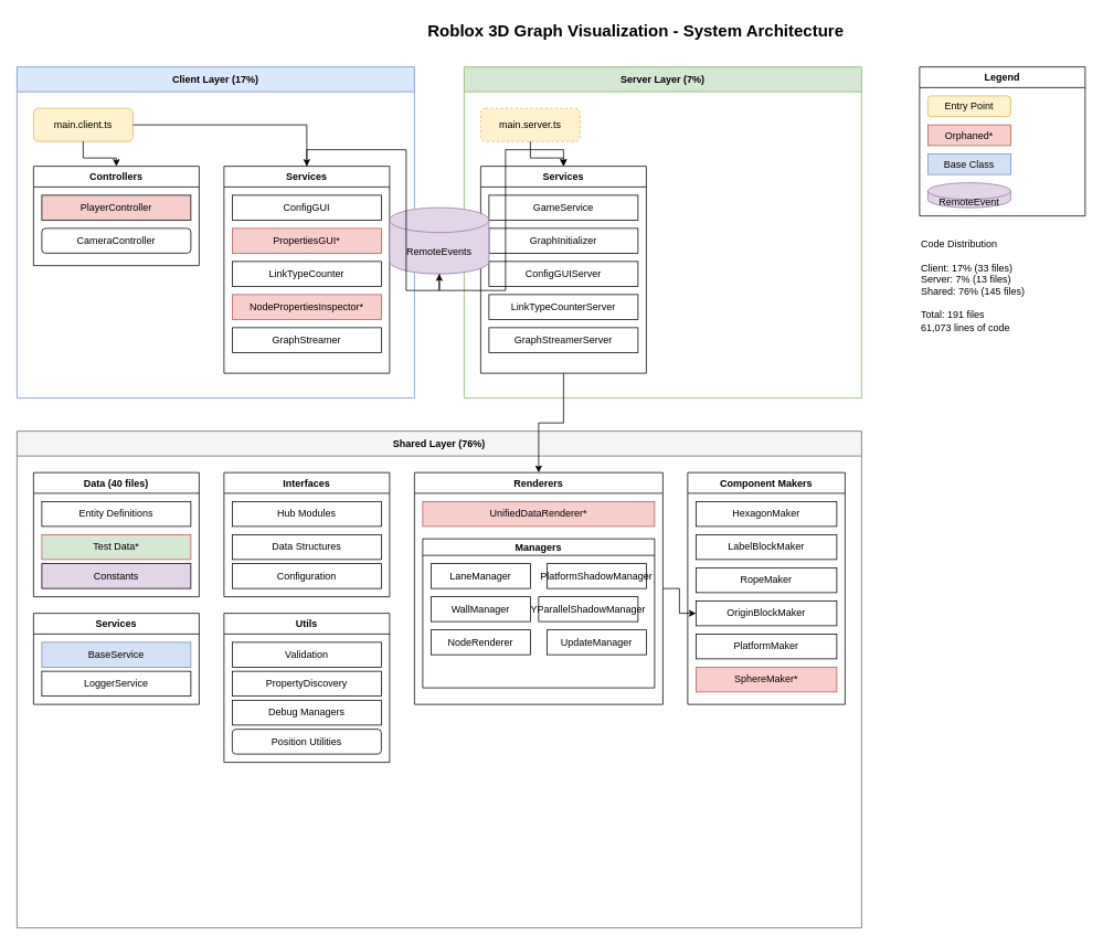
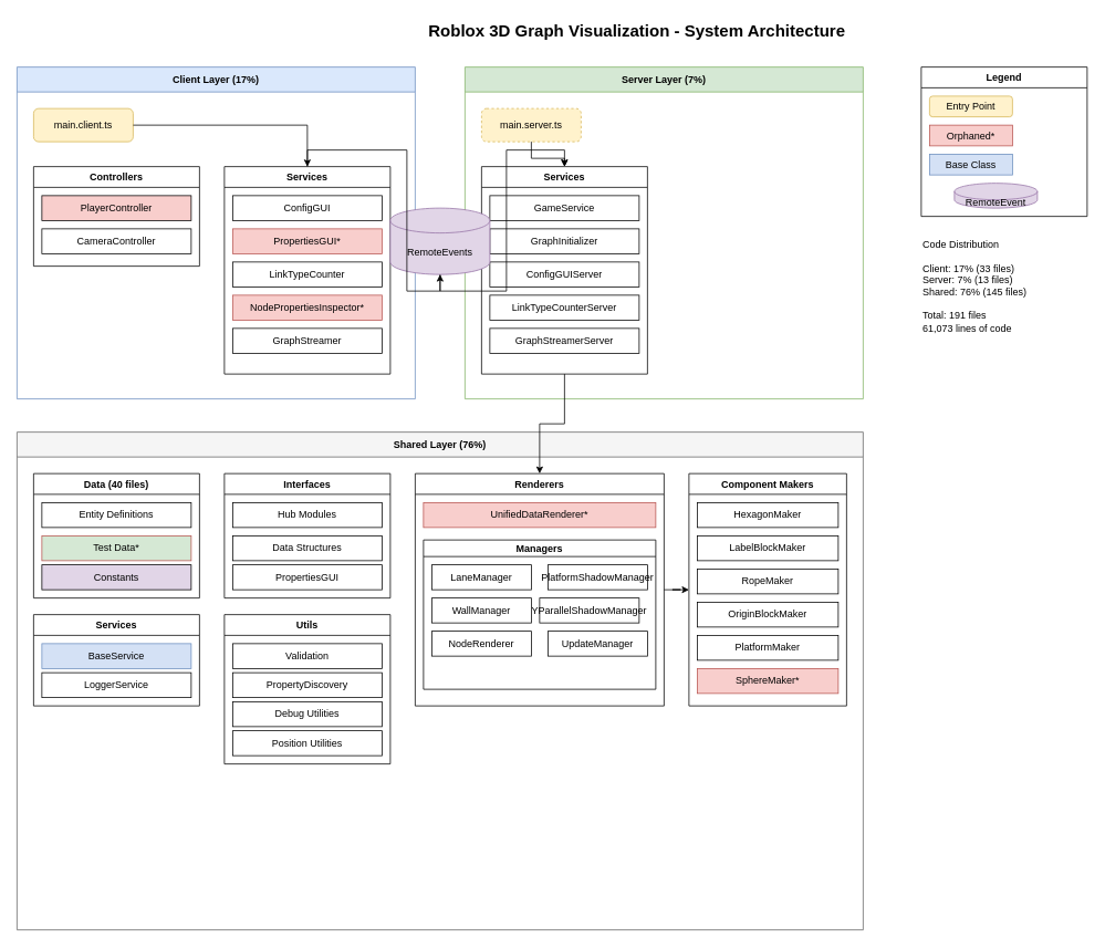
  <mxCell id="0" />
  <mxCell id="1" parent="0" />
  <mxCell id="2" value="Roblox 3D Graph Visualization - System Architecture" style="text;html=1;align=center;verticalAlign=middle;fontStyle=1;fontSize=20;" vertex="1" parent="1"><mxGeometry x="540" y="20" width="454" height="30" as="geometry" /></mxCell>
  <mxCell id="3" value="Client Layer (17%)" style="swimlane;horizontal=1;startSize=30;fillColor=#dae8fc;strokeColor=#6c8ebf;" vertex="1" parent="1"><mxGeometry x="20" y="80" width="480" height="400" as="geometry" /></mxCell>
  <mxCell id="4" value="main.client.ts" style="rounded=1;whiteSpace=wrap;html=1;fillColor=#fff2cc;strokeColor=#d6b656;" vertex="1" parent="3"><mxGeometry x="20" y="50" width="120" height="40" as="geometry" /></mxCell>
  <mxCell id="5" value="Controllers" style="swimlane;horizontal=1;startSize=25;" vertex="1" parent="3"><mxGeometry x="20" y="120" width="200" height="120" as="geometry" /></mxCell>
  <mxCell id="6" value="PlayerController" style="rounded=0;whiteSpace=wrap;html=1;fillColor=#f8cecc;" vertex="1" parent="5"><mxGeometry x="10" y="35" width="180" height="30" as="geometry" /></mxCell>
- <mxCell id="7" value="CameraController" style="whiteSpace=wrap;html=1;rounded=1;" vertex="1" parent="5"><mxGeometry x="10" y="75" width="180" height="30" as="geometry" /></mxCell>
+ <mxCell id="7" value="CameraController" style="rounded=0;whiteSpace=wrap;html=1;" vertex="1" parent="5"><mxGeometry x="10" y="75" width="180" height="30" as="geometry" /></mxCell>
  <mxCell id="8" value="Services" style="swimlane;horizontal=1;startSize=25;" vertex="1" parent="3"><mxGeometry x="250" y="120" width="200" height="250" as="geometry" /></mxCell>
  <mxCell id="9" value="ConfigGUI" style="rounded=0;whiteSpace=wrap;html=1;" vertex="1" parent="8"><mxGeometry x="10" y="35" width="180" height="30" as="geometry" /></mxCell>
  <mxCell id="10" value="PropertiesGUI*" style="rounded=0;whiteSpace=wrap;html=1;fillColor=#f8cecc;strokeColor=#b85450;" vertex="1" parent="8"><mxGeometry x="10" y="75" width="180" height="30" as="geometry" /></mxCell>
  <mxCell id="11" value="LinkTypeCounter" style="rounded=0;whiteSpace=wrap;html=1;" vertex="1" parent="8"><mxGeometry x="10" y="115" width="180" height="30" as="geometry" /></mxCell>
  <mxCell id="12" value="NodePropertiesInspector*" style="rounded=0;whiteSpace=wrap;html=1;fillColor=#f8cecc;strokeColor=#b85450;" vertex="1" parent="8"><mxGeometry x="10" y="155" width="180" height="30" as="geometry" /></mxCell>
  <mxCell id="13" value="GraphStreamer" style="rounded=0;whiteSpace=wrap;html=1;" vertex="1" parent="8"><mxGeometry x="10" y="195" width="180" height="30" as="geometry" /></mxCell>
  <mxCell id="14" value="Server Layer (7%)" style="swimlane;horizontal=1;startSize=30;fillColor=#d5e8d4;strokeColor=#82b366;" vertex="1" parent="1"><mxGeometry x="560" y="80" width="480" height="400" as="geometry" /></mxCell>
  <mxCell id="15" value="main.server.ts" style="rounded=1;whiteSpace=wrap;html=1;fillColor=#fff2cc;strokeColor=#d6b656;dashed=1;" vertex="1" parent="14"><mxGeometry x="20" y="50" width="120" height="40" as="geometry" /></mxCell>
  <mxCell id="16" value="Services" style="swimlane;horizontal=1;startSize=25;" vertex="1" parent="14"><mxGeometry x="20" y="120" width="200" height="250" as="geometry" /></mxCell>
  <mxCell id="17" value="GameService" style="rounded=0;whiteSpace=wrap;html=1;" vertex="1" parent="16"><mxGeometry x="10" y="35" width="180" height="30" as="geometry" /></mxCell>
  <mxCell id="18" value="GraphInitializer" style="rounded=0;whiteSpace=wrap;html=1;" vertex="1" parent="16"><mxGeometry x="10" y="75" width="180" height="30" as="geometry" /></mxCell>
  <mxCell id="19" value="ConfigGUIServer" style="rounded=0;whiteSpace=wrap;html=1;" vertex="1" parent="16"><mxGeometry x="10" y="115" width="180" height="30" as="geometry" /></mxCell>
  <mxCell id="20" value="LinkTypeCounterServer" style="rounded=0;whiteSpace=wrap;html=1;" vertex="1" parent="16"><mxGeometry x="10" y="155" width="180" height="30" as="geometry" /></mxCell>
  <mxCell id="21" value="GraphStreamerServer" style="rounded=0;whiteSpace=wrap;html=1;" vertex="1" parent="16"><mxGeometry x="10" y="195" width="180" height="30" as="geometry" /></mxCell>
  <mxCell id="22" value="RemoteEvents" style="shape=cylinder3;whiteSpace=wrap;html=1;boundedLbl=1;backgroundOutline=1;size=15;fillColor=#e1d5e7;strokeColor=#9673a6;" vertex="1" parent="1"><mxGeometry x="470" y="250" width="120" height="80" as="geometry" /></mxCell>
  <mxCell id="23" value="Shared Layer (76%)" style="swimlane;horizontal=1;startSize=30;fillColor=#f5f5f5;strokeColor=#666666;" vertex="1" parent="1"><mxGeometry x="20" y="520" width="1020" height="600" as="geometry" /></mxCell>
  <mxCell id="24" value="Data (40 files)" style="swimlane;horizontal=1;startSize=25;" vertex="1" parent="23"><mxGeometry x="20" y="50" width="200" height="150" as="geometry" /></mxCell>
  <mxCell id="25" value="Entity Definitions" style="rounded=0;whiteSpace=wrap;html=1;" vertex="1" parent="24"><mxGeometry x="10" y="35" width="180" height="30" as="geometry" /></mxCell>
  <mxCell id="26" value="Test Data*" style="rounded=0;whiteSpace=wrap;html=1;fillColor=#d5e8d4;strokeColor=#b85450;" vertex="1" parent="24"><mxGeometry x="10" y="75" width="180" height="30" as="geometry" /></mxCell>
  <mxCell id="27" value="Constants" style="rounded=0;whiteSpace=wrap;html=1;fillColor=#e1d5e7;" vertex="1" parent="24"><mxGeometry x="10" y="110" width="180" height="30" as="geometry" /></mxCell>
  <mxCell id="28" value="Interfaces" style="swimlane;horizontal=1;startSize=25;" vertex="1" parent="23"><mxGeometry x="250" y="50" width="200" height="150" as="geometry" /></mxCell>
  <mxCell id="29" value="Hub Modules" style="rounded=0;whiteSpace=wrap;html=1;" vertex="1" parent="28"><mxGeometry x="10" y="35" width="180" height="30" as="geometry" /></mxCell>
  <mxCell id="30" value="Data Structures" style="rounded=0;whiteSpace=wrap;html=1;" vertex="1" parent="28"><mxGeometry x="10" y="75" width="180" height="30" as="geometry" /></mxCell>
- <mxCell id="31" value="Configuration" style="rounded=0;whiteSpace=wrap;html=1;" vertex="1" parent="28"><mxGeometry x="10" y="110" width="180" height="30" as="geometry" /></mxCell>
+ <mxCell id="31" value="PropertiesGUI" style="rounded=0;whiteSpace=wrap;html=1;" vertex="1" parent="28"><mxGeometry x="10" y="110" width="180" height="30" as="geometry" /></mxCell>
  <mxCell id="32" value="Renderers" style="swimlane;horizontal=1;startSize=25;" vertex="1" parent="23"><mxGeometry x="480" y="50" width="300" height="280" as="geometry" /></mxCell>
  <mxCell id="33" value="UnifiedDataRenderer*" style="rounded=0;whiteSpace=wrap;html=1;fillColor=#f8cecc;strokeColor=#b85450;" vertex="1" parent="32"><mxGeometry x="10" y="35" width="280" height="30" as="geometry" /></mxCell>
  <mxCell id="34" value="Managers" style="swimlane;horizontal=1;startSize=20;" vertex="1" parent="32"><mxGeometry x="10" y="80" width="280" height="180" as="geometry" /></mxCell>
  <mxCell id="35" value="LaneManager" style="rounded=0;whiteSpace=wrap;html=1;" vertex="1" parent="34"><mxGeometry x="10" y="30" width="120" height="30" as="geometry" /></mxCell>
  <mxCell id="36" value="PlatformShadowManager" style="rounded=0;whiteSpace=wrap;html=1;" vertex="1" parent="34"><mxGeometry x="150" y="30" width="120" height="30" as="geometry" /></mxCell>
  <mxCell id="37" value="WallManager" style="rounded=0;whiteSpace=wrap;html=1;" vertex="1" parent="34"><mxGeometry x="10" y="70" width="120" height="30" as="geometry" /></mxCell>
  <mxCell id="38" value="YParallelShadowManager" style="rounded=0;whiteSpace=wrap;html=1;" vertex="1" parent="34"><mxGeometry x="140" y="70" width="120" height="30" as="geometry" /></mxCell>
  <mxCell id="39" value="NodeRenderer" style="rounded=0;whiteSpace=wrap;html=1;" vertex="1" parent="34"><mxGeometry x="10" y="110" width="120" height="30" as="geometry" /></mxCell>
  <mxCell id="40" value="UpdateManager" style="rounded=0;whiteSpace=wrap;html=1;" vertex="1" parent="34"><mxGeometry x="150" y="110" width="120" height="30" as="geometry" /></mxCell>
  <mxCell id="41" value="Component Makers" style="swimlane;horizontal=1;startSize=25;" vertex="1" parent="23"><mxGeometry x="810" y="50" width="190" height="280" as="geometry" /></mxCell>
  <mxCell id="42" value="HexagonMaker" style="rounded=0;whiteSpace=wrap;html=1;" vertex="1" parent="41"><mxGeometry x="10" y="35" width="170" height="30" as="geometry" /></mxCell>
  <mxCell id="43" value="LabelBlockMaker" style="rounded=0;whiteSpace=wrap;html=1;" vertex="1" parent="41"><mxGeometry x="10" y="75" width="170" height="30" as="geometry" /></mxCell>
  <mxCell id="44" value="RopeMaker" style="rounded=0;whiteSpace=wrap;html=1;" vertex="1" parent="41"><mxGeometry x="10" y="115" width="170" height="30" as="geometry" /></mxCell>
  <mxCell id="45" value="OriginBlockMaker" style="rounded=0;whiteSpace=wrap;html=1;" vertex="1" parent="41"><mxGeometry x="10" y="155" width="170" height="30" as="geometry" /></mxCell>
  <mxCell id="46" value="PlatformMaker" style="rounded=0;whiteSpace=wrap;html=1;" vertex="1" parent="41"><mxGeometry x="10" y="195" width="170" height="30" as="geometry" /></mxCell>
  <mxCell id="47" value="SphereMaker*" style="rounded=0;whiteSpace=wrap;html=1;fillColor=#f8cecc;strokeColor=#b85450;" vertex="1" parent="41"><mxGeometry x="10" y="235" width="170" height="30" as="geometry" /></mxCell>
  <mxCell id="48" value="Services" style="swimlane;horizontal=1;startSize=25;" vertex="1" parent="23"><mxGeometry x="20" y="220" width="200" height="110" as="geometry" /></mxCell>
  <mxCell id="49" value="BaseService" style="rounded=0;whiteSpace=wrap;html=1;fillColor=#d4e1f5;strokeColor=#6c8ebf;" vertex="1" parent="48"><mxGeometry x="10" y="35" width="180" height="30" as="geometry" /></mxCell>
  <mxCell id="50" value="LoggerService" style="rounded=0;whiteSpace=wrap;html=1;" vertex="1" parent="48"><mxGeometry x="10" y="70" width="180" height="30" as="geometry" /></mxCell>
  <mxCell id="51" value="Utils" style="swimlane;horizontal=1;startSize=25;" vertex="1" parent="23"><mxGeometry x="250" y="220" width="200" height="180" as="geometry" /></mxCell>
  <mxCell id="52" value="Validation" style="rounded=0;whiteSpace=wrap;html=1;" vertex="1" parent="51"><mxGeometry x="10" y="35" width="180" height="30" as="geometry" /></mxCell>
  <mxCell id="53" value="PropertyDiscovery" style="rounded=0;whiteSpace=wrap;html=1;" vertex="1" parent="51"><mxGeometry x="10" y="70" width="180" height="30" as="geometry" /></mxCell>
- <mxCell id="54" value="Debug Managers" style="rounded=0;whiteSpace=wrap;html=1;" vertex="1" parent="51"><mxGeometry x="10" y="105" width="180" height="30" as="geometry" /></mxCell>
- <mxCell id="55" value="Position Utilities" style="whiteSpace=wrap;html=1;rounded=1;" vertex="1" parent="51"><mxGeometry x="10" y="140" width="180" height="30" as="geometry" /></mxCell>
- <mxCell id="56" style="edgeStyle=orthogonalEdgeStyle;rounded=0;orthogonalLoop=1;jettySize=auto;html=1;" edge="1" parent="1" source="4" target="5"><mxGeometry relative="1" as="geometry" /></mxCell>
+ <mxCell id="54" value="Debug Utilities" style="rounded=0;whiteSpace=wrap;html=1;" vertex="1" parent="51"><mxGeometry x="10" y="105" width="180" height="30" as="geometry" /></mxCell>
+ <mxCell id="55" value="Position Utilities" style="rounded=0;whiteSpace=wrap;html=1;" vertex="1" parent="51"><mxGeometry x="10" y="140" width="180" height="30" as="geometry" /></mxCell>
  <mxCell id="57" style="edgeStyle=orthogonalEdgeStyle;rounded=0;orthogonalLoop=1;jettySize=auto;html=1;" edge="1" parent="1" source="4" target="8"><mxGeometry relative="1" as="geometry" /></mxCell>
  <mxCell id="58" style="edgeStyle=orthogonalEdgeStyle;rounded=0;orthogonalLoop=1;jettySize=auto;html=1;" edge="1" parent="1" source="8" target="22"><mxGeometry relative="1" as="geometry" /></mxCell>
  <mxCell id="59" style="edgeStyle=orthogonalEdgeStyle;rounded=0;orthogonalLoop=1;jettySize=auto;html=1;" edge="1" parent="1" source="22" target="16"><mxGeometry relative="1" as="geometry" /></mxCell>
  <mxCell id="60" style="edgeStyle=orthogonalEdgeStyle;rounded=0;orthogonalLoop=1;jettySize=auto;html=1;" edge="1" parent="1" source="15" target="16"><mxGeometry relative="1" as="geometry" /></mxCell>
  <mxCell id="61" style="edgeStyle=orthogonalEdgeStyle;rounded=0;orthogonalLoop=1;jettySize=auto;html=1;" edge="1" parent="1" source="16" target="32"><mxGeometry relative="1" as="geometry" /></mxCell>
- <mxCell id="62" style="edgeStyle=orthogonalEdgeStyle;rounded=0;orthogonalLoop=1;jettySize=auto;html=1;" edge="1" parent="1" source="32" target="45"><mxGeometry relative="1" as="geometry" /></mxCell>
+ <mxCell id="62" style="edgeStyle=orthogonalEdgeStyle;rounded=0;orthogonalLoop=1;jettySize=auto;html=1;" edge="1" parent="1" source="32" target="41"><mxGeometry relative="1" as="geometry" /></mxCell>
  <mxCell id="63" value="Legend" style="swimlane;horizontal=1;startSize=25;" vertex="1" parent="1"><mxGeometry x="1110" y="80" width="200" height="180" as="geometry" /></mxCell>
  <mxCell id="64" value="Entry Point" style="rounded=1;whiteSpace=wrap;html=1;fillColor=#fff2cc;strokeColor=#d6b656;" vertex="1" parent="63"><mxGeometry x="10" y="35" width="100" height="25" as="geometry" /></mxCell>
  <mxCell id="65" value="Orphaned*" style="rounded=0;whiteSpace=wrap;html=1;fillColor=#f8cecc;strokeColor=#b85450;" vertex="1" parent="63"><mxGeometry x="10" y="70" width="100" height="25" as="geometry" /></mxCell>
  <mxCell id="66" value="Base Class" style="rounded=0;whiteSpace=wrap;html=1;fillColor=#d4e1f5;strokeColor=#6c8ebf;" vertex="1" parent="63"><mxGeometry x="10" y="105" width="100" height="25" as="geometry" /></mxCell>
- <mxCell id="67" value="RemoteEvent" style="shape=cylinder3;whiteSpace=wrap;html=1;boundedLbl=1;backgroundOutline=1;size=10;fillColor=#e1d5e7;strokeColor=#9673a6;" vertex="1" parent="63"><mxGeometry x="10" y="140" width="100" height="30" as="geometry" /></mxCell>
+ <mxCell id="67" value="RemoteEvent" style="shape=cylinder3;whiteSpace=wrap;html=1;boundedLbl=1;backgroundOutline=1;size=10;fillColor=#e1d5e7;strokeColor=#9673a6;" vertex="1" parent="63"><mxGeometry x="40" y="140" width="100" height="30" as="geometry" /></mxCell>
  <mxCell id="68" value="Code Distribution&#10;&#10;Client: 17% (33 files)&#10;Server: 7% (13 files)&#10;Shared: 76% (145 files)&#10;&#10;Total: 191 files&#10;61,073 lines of code" style="text;html=1;align=left;verticalAlign=top;whiteSpace=wrap;fontSize=12;" vertex="1" parent="1"><mxGeometry x="1110" y="280" width="200" height="150" as="geometry" /></mxCell>
